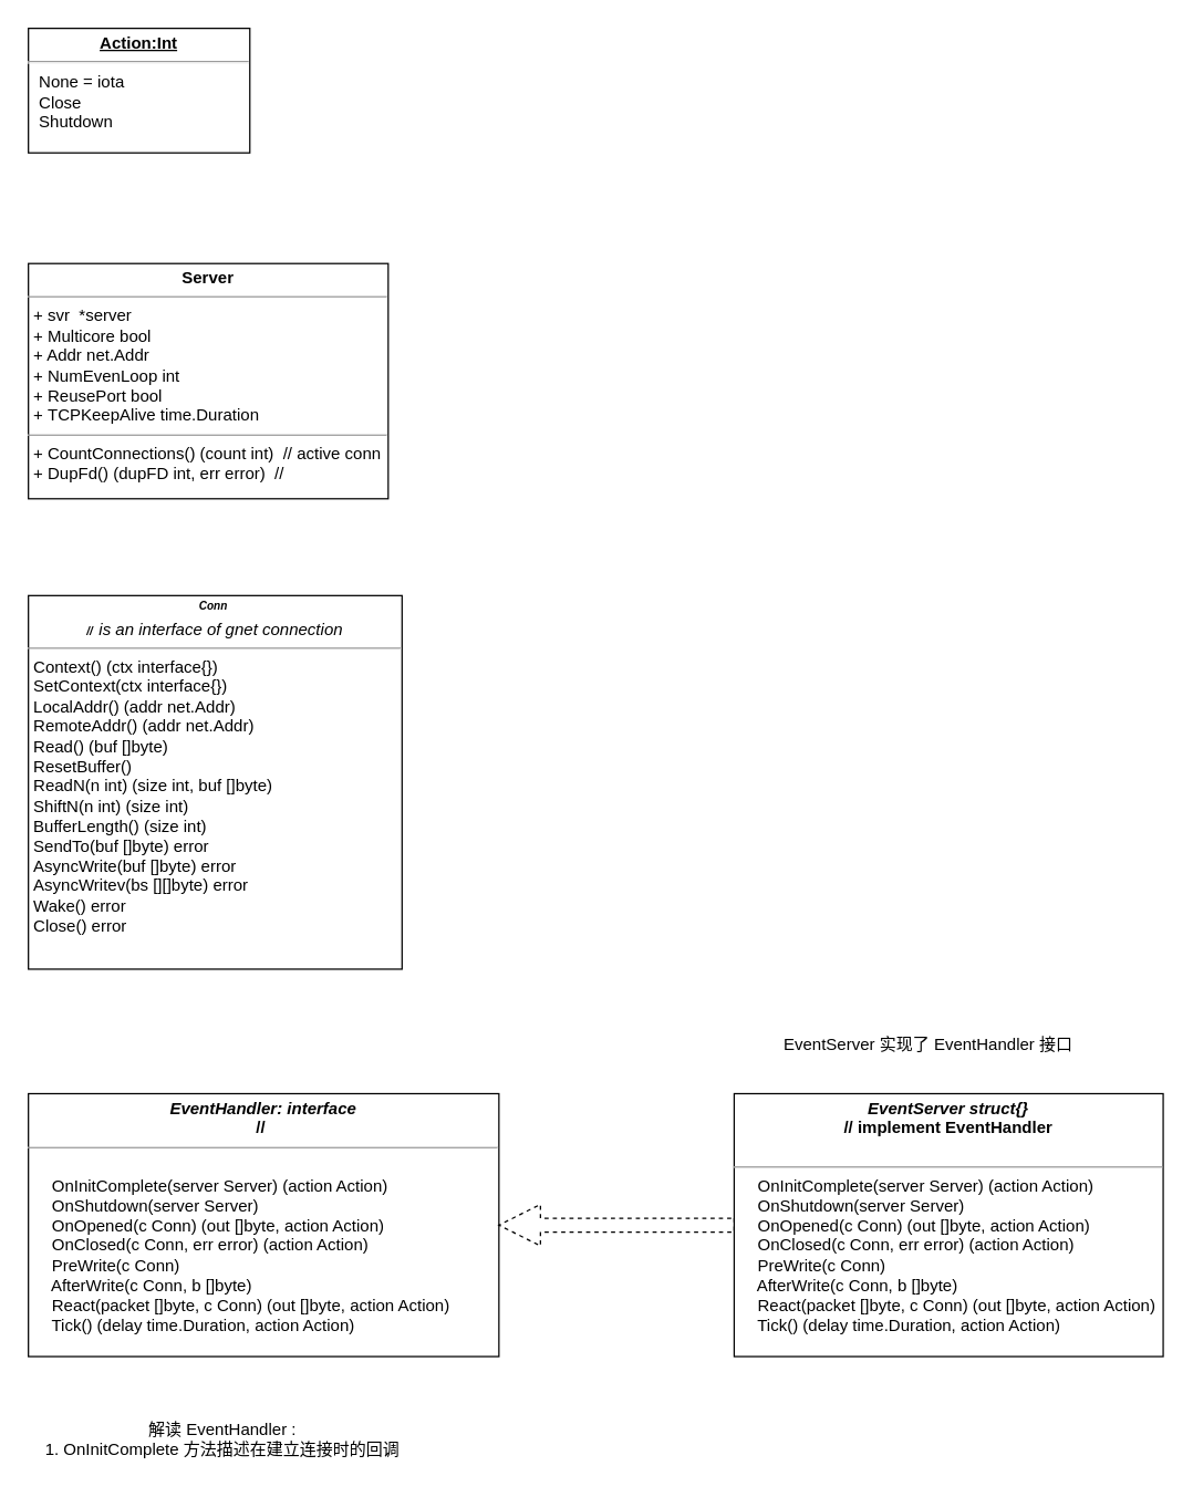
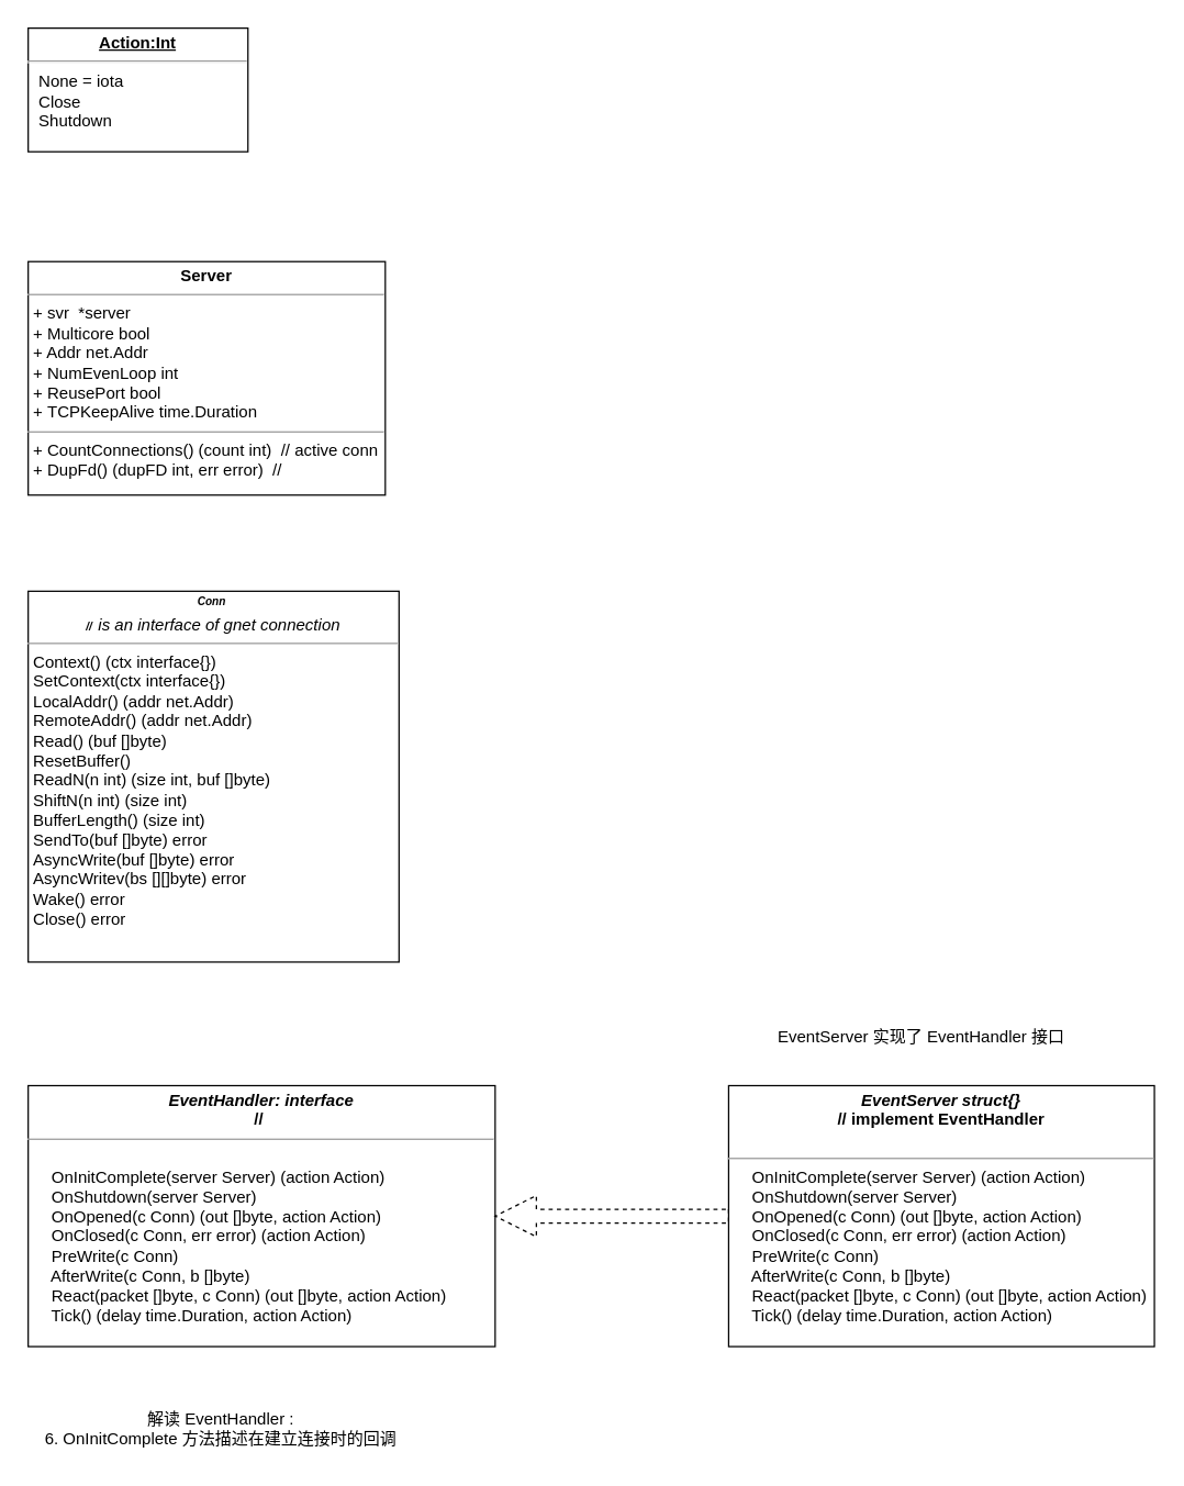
  <mxCell id="0" />
  <mxCell id="1" parent="0" />
  <mxCell id="2" value="&lt;p style=&quot;margin:0px;margin-top:4px;text-align:center;text-decoration:underline;&quot;&gt;&lt;b&gt;Action:Int&lt;/b&gt;&lt;/p&gt;&lt;hr&gt;&lt;p style=&quot;margin:0px;margin-left:8px;&quot;&gt;None = iota&lt;br&gt;Close&lt;br&gt;Shutdown&lt;/p&gt;" style="verticalAlign=top;align=left;overflow=fill;fontSize=12;fontFamily=Helvetica;html=1;whiteSpace=wrap;" vertex="1" parent="1"><mxGeometry x="20" y="20" width="160" height="90" as="geometry" /></mxCell>
  <mxCell id="3" value="&lt;p style=&quot;margin:0px;margin-top:4px;text-align:center;&quot;&gt;&lt;b&gt;Server&lt;/b&gt;&lt;/p&gt;&lt;hr size=&quot;1&quot;&gt;&lt;p style=&quot;margin:0px;margin-left:4px;&quot;&gt;+&amp;nbsp;svr&amp;nbsp; *server&lt;/p&gt;&lt;p style=&quot;margin:0px;margin-left:4px;&quot;&gt;+ Multicore bool&lt;/p&gt;&lt;p style=&quot;margin:0px;margin-left:4px;&quot;&gt;+ Addr net.Addr&lt;/p&gt;&lt;p style=&quot;margin:0px;margin-left:4px;&quot;&gt;+ NumEvenLoop int&lt;/p&gt;&lt;p style=&quot;margin:0px;margin-left:4px;&quot;&gt;+ ReusePort bool&lt;/p&gt;&lt;p style=&quot;margin:0px;margin-left:4px;&quot;&gt;+&amp;nbsp;TCPKeepAlive time.Duration&lt;/p&gt;&lt;hr size=&quot;1&quot;&gt;&lt;p style=&quot;margin:0px;margin-left:4px;&quot;&gt;+ CountConnections()&amp;nbsp;(count int)&amp;nbsp; // active conn&lt;/p&gt;&lt;p style=&quot;margin:0px;margin-left:4px;&quot;&gt;+ DupFd() (dupFD int, err error)&amp;nbsp; //&amp;nbsp;&lt;br&gt;&lt;/p&gt;" style="verticalAlign=top;align=left;overflow=fill;fontSize=12;fontFamily=Helvetica;html=1;whiteSpace=wrap;" vertex="1" parent="1"><mxGeometry x="20" y="190" width="260" height="170" as="geometry" /></mxCell>
  <mxCell id="4" value="&lt;h6 style=&quot;margin:0px;margin-top:4px;text-align:center;&quot;&gt;&lt;i&gt;Conn&amp;nbsp;&lt;/i&gt;&lt;/h6&gt;&lt;h6 style=&quot;margin:0px;margin-top:4px;text-align:center;&quot;&gt;&lt;i&gt;//&amp;nbsp;&amp;nbsp;&lt;/i&gt;&lt;i style=&quot;background-color: initial; font-size: 12px; font-weight: normal;&quot;&gt;is an interface of gnet connection&lt;/i&gt;&lt;/h6&gt;&lt;hr size=&quot;1&quot;&gt;&lt;p style=&quot;margin:0px;margin-left:4px;&quot;&gt;Context() (ctx interface{})&lt;/p&gt;&lt;p style=&quot;margin:0px;margin-left:4px;&quot;&gt;SetContext(ctx interface{})&lt;/p&gt;&lt;p style=&quot;margin:0px;margin-left:4px;&quot;&gt;LocalAddr() (addr net.Addr)&lt;/p&gt;&lt;p style=&quot;margin:0px;margin-left:4px;&quot;&gt;RemoteAddr() (addr net.Addr)&lt;/p&gt;&lt;p style=&quot;margin:0px;margin-left:4px;&quot;&gt;Read() (buf []byte)&lt;/p&gt;&lt;p style=&quot;margin:0px;margin-left:4px;&quot;&gt;ResetBuffer()&lt;/p&gt;&lt;p style=&quot;margin:0px;margin-left:4px;&quot;&gt;ReadN(n int) (size int, buf []byte)&lt;/p&gt;&lt;p style=&quot;margin:0px;margin-left:4px;&quot;&gt;ShiftN(n int) (size int)&lt;/p&gt;&lt;p style=&quot;margin:0px;margin-left:4px;&quot;&gt;BufferLength() (size int)&lt;/p&gt;&lt;p style=&quot;margin:0px;margin-left:4px;&quot;&gt;SendTo(buf []byte) error&lt;/p&gt;&lt;p style=&quot;margin:0px;margin-left:4px;&quot;&gt;AsyncWrite(buf []byte) error&lt;/p&gt;&lt;p style=&quot;margin:0px;margin-left:4px;&quot;&gt;AsyncWritev(bs [][]byte) error&lt;/p&gt;&lt;p style=&quot;margin:0px;margin-left:4px;&quot;&gt;Wake() error&lt;/p&gt;&lt;p style=&quot;margin:0px;margin-left:4px;&quot;&gt;Close() error&lt;/p&gt;&lt;div&gt;&lt;br&gt;&lt;/div&gt;" style="verticalAlign=top;align=left;overflow=fill;fontSize=12;fontFamily=Helvetica;html=1;whiteSpace=wrap;" vertex="1" parent="1"><mxGeometry x="20" y="430" width="270" height="270" as="geometry" /></mxCell>
  <mxCell id="5" value="&lt;p style=&quot;margin:0px;margin-top:4px;text-align:center;&quot;&gt;&lt;i&gt;&lt;b&gt;EventHandler: interface&lt;/b&gt;&lt;/i&gt;&lt;br&gt;&lt;b&gt;//&amp;nbsp;&lt;/b&gt;&lt;/p&gt;&lt;hr size=&quot;1&quot;&gt;&lt;p style=&quot;margin:0px;margin-left:4px;&quot;&gt;&lt;br&gt;&lt;/p&gt;&lt;p style=&quot;margin:0px;margin-left:4px;&quot;&gt;&amp;nbsp; &amp;nbsp; OnInitComplete(server Server) (action Action)&lt;/p&gt;&lt;p style=&quot;margin:0px;margin-left:4px;&quot;&gt;&amp;nbsp; &amp;nbsp; OnShutdown(server Server)&lt;/p&gt;&lt;p style=&quot;margin:0px;margin-left:4px;&quot;&gt;&amp;nbsp; &amp;nbsp; OnOpened(c Conn) (out []byte, action Action)&lt;/p&gt;&lt;p style=&quot;margin:0px;margin-left:4px;&quot;&gt;&amp;nbsp; &amp;nbsp; OnClosed(c Conn, err error) (action Action)&lt;/p&gt;&lt;p style=&quot;margin:0px;margin-left:4px;&quot;&gt;&amp;nbsp; &amp;nbsp; PreWrite(c Conn)&lt;/p&gt;&lt;p style=&quot;margin:0px;margin-left:4px;&quot;&gt;&amp;nbsp; &amp;nbsp; AfterWrite(c Conn, b []byte)&lt;/p&gt;&lt;p style=&quot;margin:0px;margin-left:4px;&quot;&gt;&amp;nbsp; &amp;nbsp; React(packet []byte, c Conn) (out []byte, action Action)&lt;/p&gt;&lt;p style=&quot;margin:0px;margin-left:4px;&quot;&gt;&amp;nbsp; &amp;nbsp; Tick() (delay time.Duration, action Action)&lt;/p&gt;" style="verticalAlign=top;align=left;overflow=fill;fontSize=12;fontFamily=Helvetica;html=1;whiteSpace=wrap;" vertex="1" parent="1"><mxGeometry x="20" y="790" width="340" height="190" as="geometry" /></mxCell>
  <mxCell id="6" style="edgeStyle=orthogonalEdgeStyle;rounded=0;orthogonalLoop=1;jettySize=auto;html=1;entryX=1;entryY=0.5;entryDx=0;entryDy=0;dashed=1;shape=arrow;" edge="1" parent="1" source="7" target="5"><mxGeometry relative="1" as="geometry"><mxPoint x="370" y="885" as="targetPoint" /></mxGeometry></mxCell>
  <mxCell id="7" value="&lt;p style=&quot;margin:0px;margin-top:4px;text-align:center;&quot;&gt;&lt;b&gt;&lt;i&gt;EventServer struct{}&lt;/i&gt;&lt;/b&gt;&lt;br&gt;&lt;b&gt;// implement EventHandler&lt;/b&gt;&lt;/p&gt;&lt;p style=&quot;margin:0px;margin-left:4px;&quot;&gt;&lt;br&gt;&lt;/p&gt;&lt;hr size=&quot;1&quot;&gt;&lt;p style=&quot;margin:0px;margin-left:4px;&quot;&gt;&amp;nbsp; &amp;nbsp; OnInitComplete(server Server) (action Action)&lt;/p&gt;&lt;p style=&quot;margin:0px;margin-left:4px;&quot;&gt;&amp;nbsp; &amp;nbsp; OnShutdown(server Server)&lt;/p&gt;&lt;p style=&quot;margin:0px;margin-left:4px;&quot;&gt;&amp;nbsp; &amp;nbsp; OnOpened(c Conn) (out []byte, action Action)&lt;/p&gt;&lt;p style=&quot;margin:0px;margin-left:4px;&quot;&gt;&amp;nbsp; &amp;nbsp; OnClosed(c Conn, err error) (action Action)&lt;/p&gt;&lt;p style=&quot;margin:0px;margin-left:4px;&quot;&gt;&amp;nbsp; &amp;nbsp; PreWrite(c Conn)&lt;/p&gt;&lt;p style=&quot;margin:0px;margin-left:4px;&quot;&gt;&amp;nbsp; &amp;nbsp; AfterWrite(c Conn, b []byte)&lt;/p&gt;&lt;p style=&quot;margin:0px;margin-left:4px;&quot;&gt;&amp;nbsp; &amp;nbsp; React(packet []byte, c Conn) (out []byte, action Action)&lt;/p&gt;&lt;p style=&quot;margin:0px;margin-left:4px;&quot;&gt;&amp;nbsp; &amp;nbsp; Tick() (delay time.Duration, action Action)&lt;/p&gt;" style="verticalAlign=top;align=left;overflow=fill;fontSize=12;fontFamily=Helvetica;html=1;whiteSpace=wrap;" vertex="1" parent="1"><mxGeometry x="530" y="790" width="310" height="190" as="geometry" /></mxCell>
  <mxCell id="8" value="EventServer 实现了 EventHandler 接口" style="text;html=1;align=center;verticalAlign=middle;resizable=0;points=[];autosize=1;strokeColor=none;fillColor=none;" vertex="1" parent="1"><mxGeometry x="555" y="740" width="230" height="30" as="geometry" /></mxCell>
- <mxCell id="9" value="解读 EventHandler :&lt;br&gt;1. OnInitComplete 方法描述在建立连接时的回调" style="text;html=1;align=center;verticalAlign=middle;resizable=0;points=[];autosize=1;strokeColor=none;fillColor=none;" vertex="1" parent="1"><mxGeometry x="20" y="1020" width="280" height="40" as="geometry" /></mxCell>
+ <mxCell id="9" value="解读 EventHandler :&lt;br&gt;6. OnInitComplete 方法描述在建立连接时的回调" style="text;html=1;align=center;verticalAlign=middle;resizable=0;points=[];autosize=1;strokeColor=none;fillColor=none;" vertex="1" parent="1"><mxGeometry x="20" y="1020" width="280" height="40" as="geometry" /></mxCell>
